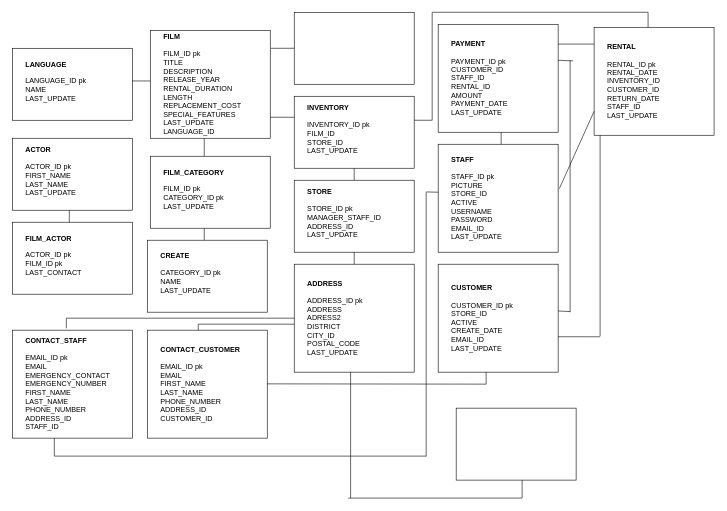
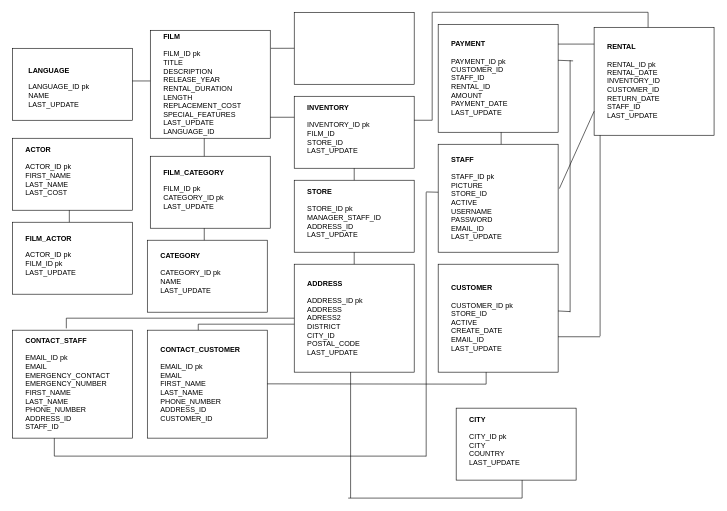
  <mxCell id="0" />
  <mxCell id="1" parent="0" />
  <mxCell id="2" value="" style="rounded=0;whiteSpace=wrap;html=1;" vertex="1" parent="1"><mxGeometry x="20" y="80" width="200" height="120" as="geometry" /></mxCell>
- <mxCell id="3" value="&lt;b&gt;LANGUAGE&lt;br&gt;&lt;br&gt;&lt;/b&gt;LANGUAGE_ID pk&lt;br&gt;NAME&lt;br&gt;LAST_UPDATE" style="text;html=1;strokeColor=none;fillColor=none;align=left;verticalAlign=middle;whiteSpace=wrap;rounded=0;" vertex="1" parent="1"><mxGeometry x="40" y="90" width="150" height="90" as="geometry" /></mxCell>
+ <mxCell id="3" value="&lt;b&gt;LANGUAGE&lt;br&gt;&lt;br&gt;&lt;/b&gt;LANGUAGE_ID pk&lt;br&gt;NAME&lt;br&gt;LAST_UPDATE" style="text;html=1;strokeColor=none;fillColor=none;align=left;verticalAlign=middle;whiteSpace=wrap;rounded=0;" vertex="1" parent="1"><mxGeometry x="45" y="100" width="150" height="90" as="geometry" /></mxCell>
  <mxCell id="4" value="" style="rounded=0;whiteSpace=wrap;html=1;" vertex="1" parent="1"><mxGeometry x="250" y="50" width="200" height="180" as="geometry" /></mxCell>
  <mxCell id="5" value="&lt;b&gt;FILM&lt;br&gt;&lt;br&gt;&lt;/b&gt;FILM_ID pk&lt;br&gt;TITLE&lt;br&gt;DESCRIPTION&lt;br&gt;RELEASE_YEAR&lt;br&gt;RENTAL_DURATION&lt;br&gt;LENGTH&lt;br&gt;REPLACEMENT_COST&lt;br&gt;SPECIAL_FEATURES&lt;br&gt;LAST_UPDATE&lt;br&gt;LANGUAGE_ID" style="text;html=1;strokeColor=none;fillColor=none;align=left;verticalAlign=middle;whiteSpace=wrap;rounded=0;" vertex="1" parent="1"><mxGeometry x="270" y="85" width="160" height="110" as="geometry" /></mxCell>
  <mxCell id="6" value="" style="endArrow=none;html=1;" edge="1" parent="1"><mxGeometry width="50" height="50" relative="1" as="geometry"><mxPoint x="220" y="134.5" as="sourcePoint" /><mxPoint x="250" y="134.5" as="targetPoint" /><Array as="points"><mxPoint x="220" y="134.5" /></Array></mxGeometry></mxCell>
  <mxCell id="7" value="" style="rounded=0;whiteSpace=wrap;html=1;" vertex="1" parent="1"><mxGeometry x="20" y="230" width="200" height="120" as="geometry" /></mxCell>
- <mxCell id="8" value="&lt;b&gt;ACTOR&lt;br&gt;&lt;br&gt;&lt;/b&gt;ACTOR_ID pk&lt;br&gt;FIRST_NAME&lt;br&gt;LAST_NAME&lt;br&gt;LAST_UPDATE" style="text;html=1;strokeColor=none;fillColor=none;align=left;verticalAlign=middle;whiteSpace=wrap;rounded=0;" vertex="1" parent="1"><mxGeometry x="40" y="240" width="150" height="90" as="geometry" /></mxCell>
+ <mxCell id="8" value="&lt;b&gt;ACTOR&lt;br&gt;&lt;br&gt;&lt;/b&gt;ACTOR_ID pk&lt;br&gt;FIRST_NAME&lt;br&gt;LAST_NAME&lt;br&gt;LAST_COST" style="text;html=1;strokeColor=none;fillColor=none;align=left;verticalAlign=middle;whiteSpace=wrap;rounded=0;" vertex="1" parent="1"><mxGeometry x="40" y="240" width="150" height="90" as="geometry" /></mxCell>
  <mxCell id="9" value="" style="rounded=0;whiteSpace=wrap;html=1;" vertex="1" parent="1"><mxGeometry x="20" y="370" width="200" height="120" as="geometry" /></mxCell>
- <mxCell id="10" value="&lt;b&gt;FILM_ACTOR&lt;br&gt;&lt;br&gt;&lt;/b&gt;ACTOR_ID pk&lt;br&gt;FILM_ID pk&lt;br&gt;LAST_CONTACT" style="text;html=1;strokeColor=none;fillColor=none;align=left;verticalAlign=middle;whiteSpace=wrap;rounded=0;" vertex="1" parent="1"><mxGeometry x="40" y="380" width="150" height="90" as="geometry" /></mxCell>
+ <mxCell id="10" value="&lt;b&gt;FILM_ACTOR&lt;br&gt;&lt;br&gt;&lt;/b&gt;ACTOR_ID pk&lt;br&gt;FILM_ID pk&lt;br&gt;LAST_UPDATE" style="text;html=1;strokeColor=none;fillColor=none;align=left;verticalAlign=middle;whiteSpace=wrap;rounded=0;" vertex="1" parent="1"><mxGeometry x="40" y="380" width="150" height="90" as="geometry" /></mxCell>
  <mxCell id="11" value="" style="rounded=0;whiteSpace=wrap;html=1;" vertex="1" parent="1"><mxGeometry x="245" y="400" width="200" height="120" as="geometry" /></mxCell>
- <mxCell id="12" value="&lt;b&gt;CREATE&lt;br&gt;&lt;br&gt;&lt;/b&gt;CATEGORY_ID pk&lt;br&gt;NAME&lt;br&gt;LAST_UPDATE" style="text;html=1;strokeColor=none;fillColor=none;align=left;verticalAlign=middle;whiteSpace=wrap;rounded=0;" vertex="1" parent="1"><mxGeometry x="265" y="410" width="150" height="90" as="geometry" /></mxCell>
+ <mxCell id="12" value="&lt;b&gt;CATEGORY&lt;br&gt;&lt;br&gt;&lt;/b&gt;CATEGORY_ID pk&lt;br&gt;NAME&lt;br&gt;LAST_UPDATE" style="text;html=1;strokeColor=none;fillColor=none;align=left;verticalAlign=middle;whiteSpace=wrap;rounded=0;" vertex="1" parent="1"><mxGeometry x="265" y="410" width="150" height="90" as="geometry" /></mxCell>
  <mxCell id="13" value="" style="rounded=0;whiteSpace=wrap;html=1;" vertex="1" parent="1"><mxGeometry x="250" y="260" width="200" height="120" as="geometry" /></mxCell>
  <mxCell id="14" value="&lt;b&gt;FILM_CATEGORY&lt;br&gt;&lt;br&gt;&lt;/b&gt;FILM_ID pk&lt;br&gt;CATEGORY_ID pk&lt;br&gt;LAST_UPDATE" style="text;html=1;strokeColor=none;fillColor=none;align=left;verticalAlign=middle;whiteSpace=wrap;rounded=0;" vertex="1" parent="1"><mxGeometry x="270" y="270" width="150" height="90" as="geometry" /></mxCell>
  <mxCell id="15" value="" style="endArrow=none;html=1;" edge="1" parent="1"><mxGeometry width="50" height="50" relative="1" as="geometry"><mxPoint x="340" y="260" as="sourcePoint" /><mxPoint x="340" y="230" as="targetPoint" /></mxGeometry></mxCell>
  <mxCell id="16" value="" style="endArrow=none;html=1;" edge="1" parent="1" target="8"><mxGeometry width="50" height="50" relative="1" as="geometry"><mxPoint x="129.5" y="240" as="sourcePoint" /><mxPoint x="129.5" y="210" as="targetPoint" /></mxGeometry></mxCell>
  <mxCell id="17" value="" style="endArrow=none;html=1;" edge="1" parent="1" target="8"><mxGeometry width="50" height="50" relative="1" as="geometry"><mxPoint x="129.5" y="240" as="sourcePoint" /><mxPoint x="129.5" y="210" as="targetPoint" /></mxGeometry></mxCell>
  <mxCell id="18" value="" style="endArrow=none;html=1;" edge="1" parent="1"><mxGeometry width="50" height="50" relative="1" as="geometry"><mxPoint x="115" y="370" as="sourcePoint" /><mxPoint x="115" y="350" as="targetPoint" /></mxGeometry></mxCell>
  <mxCell id="19" value="" style="endArrow=none;html=1;" edge="1" parent="1"><mxGeometry width="50" height="50" relative="1" as="geometry"><mxPoint x="340" y="400" as="sourcePoint" /><mxPoint x="340" y="380" as="targetPoint" /></mxGeometry></mxCell>
  <mxCell id="20" value="" style="rounded=0;whiteSpace=wrap;html=1;" vertex="1" parent="1"><mxGeometry x="490" y="20" width="200" height="120" as="geometry" /></mxCell>
  <mxCell id="21" value="" style="endArrow=none;html=1;exitX=1.005;exitY=0.167;exitDx=0;exitDy=0;exitPerimeter=0;" edge="1" parent="1" source="4"><mxGeometry width="50" height="50" relative="1" as="geometry"><mxPoint x="440" y="130" as="sourcePoint" /><mxPoint x="490" y="80" as="targetPoint" /></mxGeometry></mxCell>
  <mxCell id="22" value="" style="rounded=0;whiteSpace=wrap;html=1;" vertex="1" parent="1"><mxGeometry x="490" y="160" width="200" height="120" as="geometry" /></mxCell>
  <mxCell id="23" value="&lt;b&gt;INVENTORY&lt;br&gt;&lt;br&gt;&lt;/b&gt;INVENTORY_ID pk&lt;br&gt;FILM_ID&lt;br&gt;STORE_ID&lt;br&gt;LAST_UPDATE" style="text;html=1;strokeColor=none;fillColor=none;align=left;verticalAlign=middle;whiteSpace=wrap;rounded=0;" vertex="1" parent="1"><mxGeometry x="510" y="170" width="150" height="90" as="geometry" /></mxCell>
  <mxCell id="24" value="" style="rounded=0;whiteSpace=wrap;html=1;" vertex="1" parent="1"><mxGeometry x="490" y="300" width="200" height="120" as="geometry" /></mxCell>
  <mxCell id="25" value="&lt;b&gt;STORE&lt;br&gt;&lt;br&gt;&lt;/b&gt;STORE_ID pk&lt;br&gt;MANAGER_STAFF_ID&lt;br&gt;ADDRESS_ID&lt;br&gt;LAST_UPDATE" style="text;html=1;strokeColor=none;fillColor=none;align=left;verticalAlign=middle;whiteSpace=wrap;rounded=0;" vertex="1" parent="1"><mxGeometry x="510" y="310" width="150" height="90" as="geometry" /></mxCell>
  <mxCell id="26" value="" style="rounded=0;whiteSpace=wrap;html=1;" vertex="1" parent="1"><mxGeometry x="490" y="440" width="200" height="180" as="geometry" /></mxCell>
  <mxCell id="27" value="&lt;b&gt;ADDRESS&lt;br&gt;&lt;br&gt;&lt;/b&gt;ADDRESS_ID pk&lt;br&gt;ADDRESS&lt;br&gt;ADRESS2&lt;br&gt;DISTRICT&lt;br&gt;CITY_ID&lt;br&gt;POSTAL_CODE&lt;br&gt;LAST_UPDATE" style="text;html=1;strokeColor=none;fillColor=none;align=left;verticalAlign=middle;whiteSpace=wrap;rounded=0;" vertex="1" parent="1"><mxGeometry x="510" y="475" width="160" height="110" as="geometry" /></mxCell>
  <mxCell id="28" value="" style="endArrow=none;html=1;exitX=0.5;exitY=0;exitDx=0;exitDy=0;" edge="1" parent="1" source="26"><mxGeometry width="50" height="50" relative="1" as="geometry"><mxPoint x="540" y="470" as="sourcePoint" /><mxPoint x="590" y="420" as="targetPoint" /></mxGeometry></mxCell>
  <mxCell id="29" value="" style="endArrow=none;html=1;exitX=0.5;exitY=0;exitDx=0;exitDy=0;" edge="1" parent="1" source="24"><mxGeometry width="50" height="50" relative="1" as="geometry"><mxPoint x="540" y="330" as="sourcePoint" /><mxPoint x="590" y="280" as="targetPoint" /></mxGeometry></mxCell>
  <mxCell id="30" value="" style="endArrow=none;html=1;" edge="1" parent="1"><mxGeometry width="50" height="50" relative="1" as="geometry"><mxPoint x="450" y="195" as="sourcePoint" /><mxPoint x="490" y="195" as="targetPoint" /></mxGeometry></mxCell>
  <mxCell id="31" value="" style="rounded=0;whiteSpace=wrap;html=1;" vertex="1" parent="1"><mxGeometry x="20" y="550" width="200" height="180" as="geometry" /></mxCell>
  <mxCell id="32" value="&lt;b&gt;CONTACT_STAFF&lt;br&gt;&lt;br&gt;&lt;/b&gt;EMAIL_ID pk&lt;br&gt;EMAIL&lt;br&gt;EMERGENCY_CONTACT&lt;br&gt;EMERGENCY_NUMBER&lt;br&gt;FIRST_NAME&lt;br&gt;LAST_NAME&lt;br&gt;PHONE_NUMBER&lt;br&gt;ADDRESS_ID&lt;br&gt;STAFF_ID" style="text;html=1;strokeColor=none;fillColor=none;align=left;verticalAlign=middle;whiteSpace=wrap;rounded=0;" vertex="1" parent="1"><mxGeometry x="40" y="585" width="160" height="110" as="geometry" /></mxCell>
  <mxCell id="33" value="" style="rounded=0;whiteSpace=wrap;html=1;" vertex="1" parent="1"><mxGeometry x="245" y="550" width="200" height="180" as="geometry" /></mxCell>
  <mxCell id="34" value="&lt;b&gt;CONTACT_CUSTOMER&lt;br&gt;&lt;br&gt;&lt;/b&gt;EMAIL_ID pk&lt;br&gt;EMAIL&lt;br&gt;FIRST_NAME&lt;br&gt;LAST_NAME&lt;br&gt;PHONE_NUMBER&lt;br&gt;ADDRESS_ID&lt;br&gt;CUSTOMER_ID" style="text;html=1;strokeColor=none;fillColor=none;align=left;verticalAlign=middle;whiteSpace=wrap;rounded=0;" vertex="1" parent="1"><mxGeometry x="265" y="585" width="160" height="110" as="geometry" /></mxCell>
  <mxCell id="35" value="" style="endArrow=none;html=1;" edge="1" parent="1"><mxGeometry width="50" height="50" relative="1" as="geometry"><mxPoint x="110" y="530" as="sourcePoint" /><mxPoint x="490" y="530" as="targetPoint" /></mxGeometry></mxCell>
  <mxCell id="36" value="" style="endArrow=none;html=1;" edge="1" parent="1"><mxGeometry width="50" height="50" relative="1" as="geometry"><mxPoint x="110" y="547" as="sourcePoint" /><mxPoint x="110" y="530" as="targetPoint" /></mxGeometry></mxCell>
  <mxCell id="37" value="" style="endArrow=none;html=1;" edge="1" parent="1"><mxGeometry width="50" height="50" relative="1" as="geometry"><mxPoint x="330" y="540" as="sourcePoint" /><mxPoint x="490" y="540" as="targetPoint" /></mxGeometry></mxCell>
  <mxCell id="38" value="" style="endArrow=none;html=1;" edge="1" parent="1"><mxGeometry width="50" height="50" relative="1" as="geometry"><mxPoint x="330" y="550" as="sourcePoint" /><mxPoint x="330" y="540" as="targetPoint" /></mxGeometry></mxCell>
  <mxCell id="39" value="" style="rounded=0;whiteSpace=wrap;html=1;" vertex="1" parent="1"><mxGeometry x="730" y="40" width="200" height="180" as="geometry" /></mxCell>
  <mxCell id="40" value="&lt;b&gt;PAYMENT&lt;br&gt;&lt;br&gt;&lt;/b&gt;PAYMENT_ID pk&lt;br&gt;CUSTOMER_ID&lt;br&gt;STAFF_ID&lt;br&gt;RENTAL_ID&lt;br&gt;AMOUNT&lt;br&gt;PAYMENT_DATE&lt;br&gt;LAST_UPDATE" style="text;html=1;strokeColor=none;fillColor=none;align=left;verticalAlign=middle;whiteSpace=wrap;rounded=0;" vertex="1" parent="1"><mxGeometry x="750" y="75" width="160" height="110" as="geometry" /></mxCell>
  <mxCell id="41" value="" style="rounded=0;whiteSpace=wrap;html=1;" vertex="1" parent="1"><mxGeometry x="730" y="240" width="200" height="180" as="geometry" /></mxCell>
  <mxCell id="42" value="&lt;b&gt;STAFF&lt;br&gt;&lt;br&gt;&lt;/b&gt;STAFF_ID pk&lt;br&gt;PICTURE&lt;br&gt;STORE_ID&lt;br&gt;ACTIVE&lt;br&gt;USERNAME&lt;br&gt;PASSWORD&lt;br&gt;EMAIL_ID&lt;br&gt;LAST_UPDATE" style="text;html=1;strokeColor=none;fillColor=none;align=left;verticalAlign=middle;whiteSpace=wrap;rounded=0;" vertex="1" parent="1"><mxGeometry x="750" y="275" width="160" height="110" as="geometry" /></mxCell>
  <mxCell id="43" value="" style="rounded=0;whiteSpace=wrap;html=1;" vertex="1" parent="1"><mxGeometry x="730" y="440" width="200" height="180" as="geometry" /></mxCell>
  <mxCell id="44" value="&lt;b&gt;CUSTOMER&lt;br&gt;&lt;br&gt;&lt;/b&gt;CUSTOMER_ID pk&lt;br&gt;STORE_ID&lt;br&gt;ACTIVE&lt;br&gt;CREATE_DATE&lt;br&gt;EMAIL_ID&lt;br&gt;LAST_UPDATE" style="text;html=1;strokeColor=none;fillColor=none;align=left;verticalAlign=middle;whiteSpace=wrap;rounded=0;" vertex="1" parent="1"><mxGeometry x="750" y="475" width="160" height="110" as="geometry" /></mxCell>
  <mxCell id="45" value="" style="endArrow=none;html=1;" edge="1" parent="1"><mxGeometry width="50" height="50" relative="1" as="geometry"><mxPoint x="445" y="639.5" as="sourcePoint" /><mxPoint x="810" y="640" as="targetPoint" /></mxGeometry></mxCell>
  <mxCell id="46" value="" style="endArrow=none;html=1;" edge="1" parent="1"><mxGeometry width="50" height="50" relative="1" as="geometry"><mxPoint x="90" y="760" as="sourcePoint" /><mxPoint x="710" y="760" as="targetPoint" /></mxGeometry></mxCell>
  <mxCell id="47" value="" style="endArrow=none;html=1;" edge="1" parent="1"><mxGeometry width="50" height="50" relative="1" as="geometry"><mxPoint x="710" y="760.5" as="sourcePoint" /><mxPoint x="710" y="320" as="targetPoint" /></mxGeometry></mxCell>
  <mxCell id="48" value="" style="endArrow=none;html=1;" edge="1" parent="1"><mxGeometry width="50" height="50" relative="1" as="geometry"><mxPoint x="710" y="319.5" as="sourcePoint" /><mxPoint x="730" y="320" as="targetPoint" /></mxGeometry></mxCell>
  <mxCell id="49" value="" style="endArrow=none;html=1;" edge="1" parent="1"><mxGeometry width="50" height="50" relative="1" as="geometry"><mxPoint x="810" y="620" as="sourcePoint" /><mxPoint x="810" y="640" as="targetPoint" /></mxGeometry></mxCell>
  <mxCell id="50" value="" style="endArrow=none;html=1;" edge="1" parent="1"><mxGeometry width="50" height="50" relative="1" as="geometry"><mxPoint x="90" y="730" as="sourcePoint" /><mxPoint x="90" y="760" as="targetPoint" /></mxGeometry></mxCell>
  <mxCell id="51" value="" style="endArrow=none;html=1;" edge="1" parent="1"><mxGeometry width="50" height="50" relative="1" as="geometry"><mxPoint x="835" y="220" as="sourcePoint" /><mxPoint x="835" y="240" as="targetPoint" /></mxGeometry></mxCell>
  <mxCell id="52" value="" style="endArrow=none;html=1;" edge="1" parent="1"><mxGeometry width="50" height="50" relative="1" as="geometry"><mxPoint x="950" y="100" as="sourcePoint" /><mxPoint x="950" y="520" as="targetPoint" /></mxGeometry></mxCell>
  <mxCell id="53" value="" style="endArrow=none;html=1;" edge="1" parent="1"><mxGeometry width="50" height="50" relative="1" as="geometry"><mxPoint x="930" y="518" as="sourcePoint" /><mxPoint x="950" y="519" as="targetPoint" /></mxGeometry></mxCell>
  <mxCell id="54" value="" style="endArrow=none;html=1;" edge="1" parent="1"><mxGeometry width="50" height="50" relative="1" as="geometry"><mxPoint x="930" y="100" as="sourcePoint" /><mxPoint x="955" y="101" as="targetPoint" /></mxGeometry></mxCell>
  <mxCell id="55" value="" style="rounded=0;whiteSpace=wrap;html=1;" vertex="1" parent="1"><mxGeometry x="990" y="45" width="200" height="180" as="geometry" /></mxCell>
  <mxCell id="56" value="&lt;b&gt;RENTAL&lt;br&gt;&lt;br&gt;&lt;/b&gt;RENTAL_ID pk&lt;br&gt;RENTAL_DATE&lt;br&gt;INVENTORY_ID&lt;br&gt;CUSTOMER_ID&lt;br&gt;RETURN_DATE&lt;br&gt;STAFF_ID&lt;br&gt;LAST_UPDATE" style="text;html=1;strokeColor=none;fillColor=none;align=left;verticalAlign=middle;whiteSpace=wrap;rounded=0;" vertex="1" parent="1"><mxGeometry x="1010" y="80" width="160" height="110" as="geometry" /></mxCell>
  <mxCell id="57" value="" style="endArrow=none;html=1;" edge="1" parent="1"><mxGeometry width="50" height="50" relative="1" as="geometry"><mxPoint x="1000" y="225" as="sourcePoint" /><mxPoint x="1000" y="560" as="targetPoint" /></mxGeometry></mxCell>
  <mxCell id="58" value="" style="endArrow=none;html=1;exitX=1;exitY=0.672;exitDx=0;exitDy=0;exitPerimeter=0;" edge="1" parent="1" source="43"><mxGeometry width="50" height="50" relative="1" as="geometry"><mxPoint x="940" y="560" as="sourcePoint" /><mxPoint x="1000" y="561" as="targetPoint" /></mxGeometry></mxCell>
  <mxCell id="59" value="" style="endArrow=none;html=1;exitX=1;exitY=0.672;exitDx=0;exitDy=0;exitPerimeter=0;" edge="1" parent="1"><mxGeometry width="50" height="50" relative="1" as="geometry"><mxPoint x="930" y="73" as="sourcePoint" /><mxPoint x="990" y="73" as="targetPoint" /></mxGeometry></mxCell>
  <mxCell id="60" value="" style="endArrow=none;html=1;exitX=1.01;exitY=0.411;exitDx=0;exitDy=0;exitPerimeter=0;" edge="1" parent="1" source="41"><mxGeometry width="50" height="50" relative="1" as="geometry"><mxPoint x="930" y="185" as="sourcePoint" /><mxPoint x="990" y="185" as="targetPoint" /></mxGeometry></mxCell>
  <mxCell id="61" value="" style="endArrow=none;html=1;" edge="1" parent="1"><mxGeometry width="50" height="50" relative="1" as="geometry"><mxPoint x="720" y="20" as="sourcePoint" /><mxPoint x="1080" y="20" as="targetPoint" /></mxGeometry></mxCell>
  <mxCell id="62" value="" style="endArrow=none;html=1;" edge="1" parent="1"><mxGeometry width="50" height="50" relative="1" as="geometry"><mxPoint x="720" y="200" as="sourcePoint" /><mxPoint x="720" y="20" as="targetPoint" /></mxGeometry></mxCell>
  <mxCell id="63" value="" style="endArrow=none;html=1;" edge="1" parent="1"><mxGeometry width="50" height="50" relative="1" as="geometry"><mxPoint x="690" y="200" as="sourcePoint" /><mxPoint x="720" y="200" as="targetPoint" /></mxGeometry></mxCell>
  <mxCell id="64" value="" style="endArrow=none;html=1;exitX=1;exitY=0.672;exitDx=0;exitDy=0;exitPerimeter=0;entryX=0.45;entryY=0;entryDx=0;entryDy=0;entryPerimeter=0;" edge="1" parent="1" target="55"><mxGeometry width="50" height="50" relative="1" as="geometry"><mxPoint x="1080" y="20" as="sourcePoint" /><mxPoint x="1140" y="20" as="targetPoint" /></mxGeometry></mxCell>
  <mxCell id="65" value="" style="rounded=0;whiteSpace=wrap;html=1;" vertex="1" parent="1"><mxGeometry x="760" y="680" width="200" height="120" as="geometry" /></mxCell>
+ <mxCell id="66" value="&lt;b&gt;CITY&lt;br&gt;&lt;br&gt;&lt;/b&gt;CITY_ID pk&lt;br&gt;CITY&lt;br&gt;COUNTRY&lt;br&gt;LAST_UPDATE" style="text;html=1;strokeColor=none;fillColor=none;align=left;verticalAlign=middle;whiteSpace=wrap;rounded=0;" vertex="1" parent="1"><mxGeometry x="780" y="690" width="150" height="90" as="geometry" /></mxCell>
  <mxCell id="67" value="" style="endArrow=none;html=1;" edge="1" parent="1"><mxGeometry width="50" height="50" relative="1" as="geometry"><mxPoint x="580" y="830" as="sourcePoint" /><mxPoint x="870" y="830" as="targetPoint" /></mxGeometry></mxCell>
  <mxCell id="68" value="" style="endArrow=none;html=1;" edge="1" parent="1"><mxGeometry width="50" height="50" relative="1" as="geometry"><mxPoint x="584" y="620" as="sourcePoint" /><mxPoint x="584" y="830" as="targetPoint" /></mxGeometry></mxCell>
  <mxCell id="69" value="" style="endArrow=none;html=1;" edge="1" parent="1"><mxGeometry width="50" height="50" relative="1" as="geometry"><mxPoint x="870" y="830" as="sourcePoint" /><mxPoint x="870" y="800" as="targetPoint" /></mxGeometry></mxCell>
